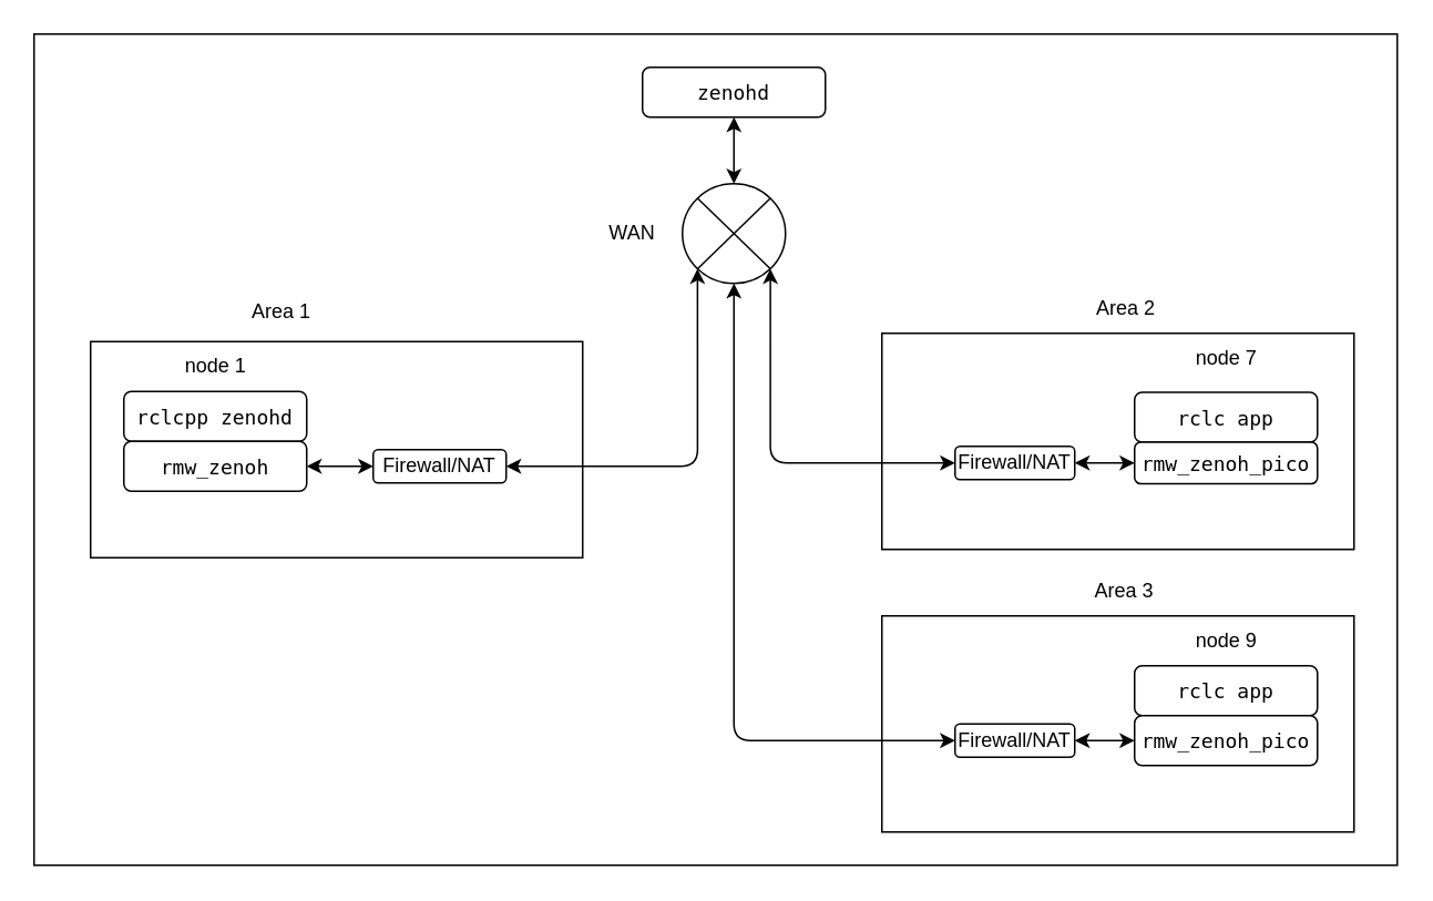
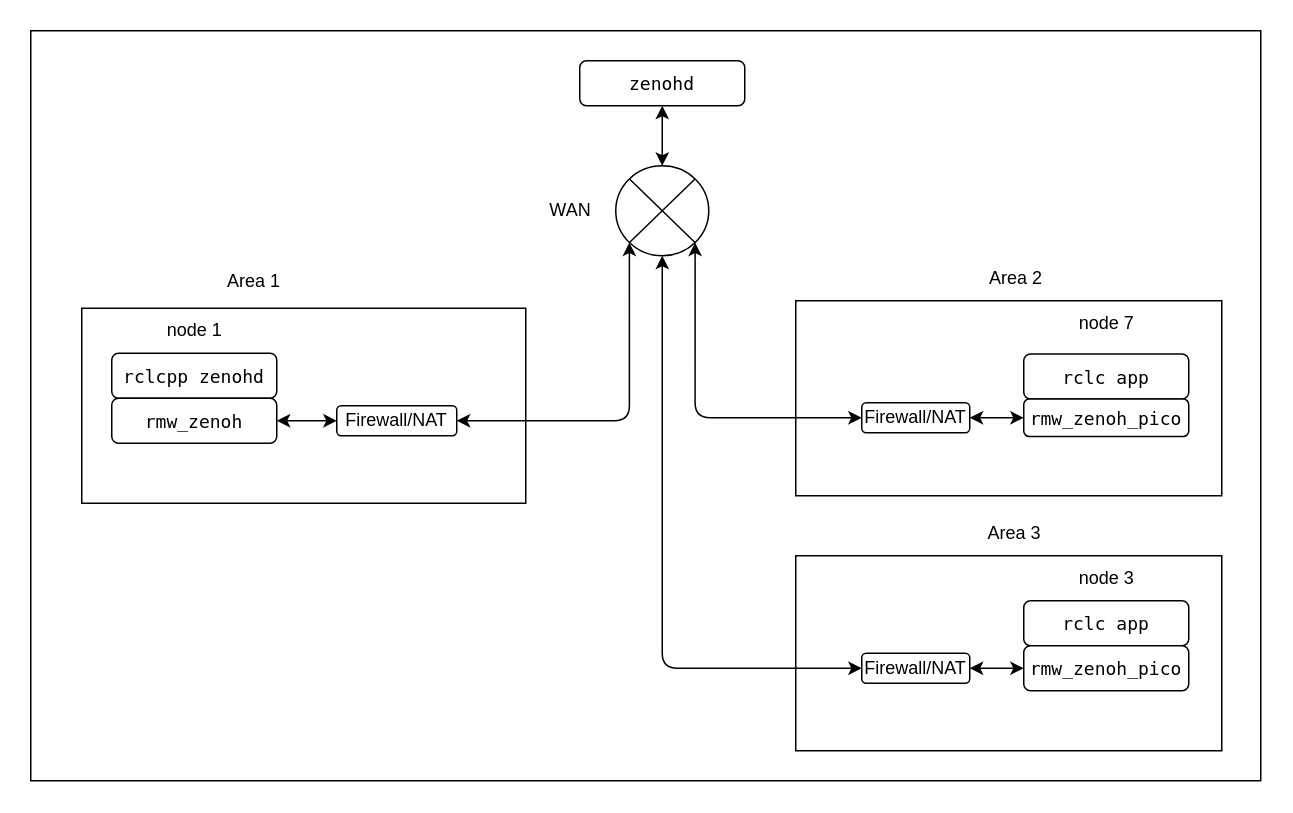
  <mxCell id="0" />
  <mxCell id="1" parent="0" />
  <mxCell id="2" value="" style="rounded=0;whiteSpace=wrap;html=1;" parent="1" vertex="1"><mxGeometry width="820" height="500" as="geometry" x="20" y="20" /></mxCell>
  <mxCell id="3" value="" style="rounded=0;whiteSpace=wrap;html=1;" parent="1" vertex="1"><mxGeometry x="530" y="370" width="284" height="130" as="geometry" /></mxCell>
  <mxCell id="4" value="" style="rounded=0;whiteSpace=wrap;html=1;" parent="1" vertex="1"><mxGeometry x="530" y="200" width="284" height="130" as="geometry" /></mxCell>
  <mxCell id="5" value="" style="rounded=0;whiteSpace=wrap;html=1;" parent="1" vertex="1"><mxGeometry x="54" y="205" width="296" height="130" as="geometry" /></mxCell>
  <mxCell id="6" value="&lt;div style=&quot;background-color: rgb(255, 255, 255); font-family: &amp;quot;Droid Sans Mono&amp;quot;, &amp;quot;monospace&amp;quot;, monospace; line-height: 16px; white-space: pre;&quot;&gt;&lt;span&gt;&lt;font style=&quot;color: rgb(0, 0, 0);&quot;&gt;rclcpp zenohd&lt;/font&gt;&lt;/span&gt;&lt;/div&gt;" style="rounded=1;whiteSpace=wrap;html=1;" parent="1" vertex="1"><mxGeometry x="74" y="235" width="110" height="30" as="geometry" /></mxCell>
  <mxCell id="7" style="edgeStyle=none;html=1;exitX=1;exitY=0.5;exitDx=0;exitDy=0;entryX=0;entryY=0.5;entryDx=0;entryDy=0;startArrow=classic;startFill=1;" parent="1" source="8" target="20" edge="1"><mxGeometry relative="1" as="geometry" /></mxCell>
  <mxCell id="8" value="&lt;div style=&quot;background-color: rgb(255, 255, 255); font-family: &amp;quot;Droid Sans Mono&amp;quot;, &amp;quot;monospace&amp;quot;, monospace; line-height: 16px; white-space: pre;&quot;&gt;&lt;font color=&quot;#000000&quot;&gt;rmw_zenoh&lt;/font&gt;&lt;/div&gt;" style="rounded=1;whiteSpace=wrap;html=1;" parent="1" vertex="1"><mxGeometry x="74" y="265" width="110" height="30" as="geometry" /></mxCell>
  <mxCell id="9" value="&lt;div style=&quot;background-color: rgb(255, 255, 255); font-family: &amp;quot;Droid Sans Mono&amp;quot;, &amp;quot;monospace&amp;quot;, monospace; line-height: 16px; white-space: pre;&quot;&gt;&lt;font color=&quot;#000000&quot;&gt;zenohd&lt;/font&gt;&lt;/div&gt;" style="rounded=1;whiteSpace=wrap;html=1;" parent="1" vertex="1"><mxGeometry x="386" y="40" width="110" height="30" as="geometry" /></mxCell>
  <mxCell id="10" value="&lt;div style=&quot;background-color: rgb(255, 255, 255); font-family: &amp;quot;Droid Sans Mono&amp;quot;, &amp;quot;monospace&amp;quot;, monospace; line-height: 16px; white-space: pre;&quot;&gt;&lt;span&gt;&lt;font style=&quot;color: rgb(0, 0, 0);&quot;&gt;rclc app&lt;/font&gt;&lt;/span&gt;&lt;/div&gt;" style="rounded=1;whiteSpace=wrap;html=1;" parent="1" vertex="1"><mxGeometry x="682" y="235.5" width="110" height="30" as="geometry" /></mxCell>
  <mxCell id="11" value="&lt;div style=&quot;background-color: rgb(255, 255, 255); font-family: &amp;quot;Droid Sans Mono&amp;quot;, &amp;quot;monospace&amp;quot;, monospace; line-height: 16px; white-space: pre;&quot;&gt;&lt;font color=&quot;#000000&quot;&gt;rmw_zenoh_pico&lt;/font&gt;&lt;/div&gt;" style="rounded=1;whiteSpace=wrap;html=1;" parent="1" vertex="1"><mxGeometry x="682" y="265.5" width="110" height="25" as="geometry" /></mxCell>
  <mxCell id="12" value="node 1" style="text;html=1;align=center;verticalAlign=middle;resizable=0;points=[];autosize=1;strokeColor=none;fillColor=none;" parent="1" vertex="1"><mxGeometry x="99" y="205" width="60" height="30" as="geometry" /></mxCell>
  <mxCell id="13" value="node 7" style="text;html=1;align=center;verticalAlign=middle;resizable=0;points=[];autosize=1;strokeColor=none;fillColor=none;" parent="1" vertex="1"><mxGeometry x="707" y="200" width="60" height="30" as="geometry" /></mxCell>
  <mxCell id="14" value="&lt;div style=&quot;background-color: rgb(255, 255, 255); font-family: &amp;quot;Droid Sans Mono&amp;quot;, &amp;quot;monospace&amp;quot;, monospace; line-height: 16px; white-space: pre;&quot;&gt;&lt;span&gt;&lt;font style=&quot;color: rgb(0, 0, 0);&quot;&gt;rclc app&lt;/font&gt;&lt;/span&gt;&lt;/div&gt;" style="rounded=1;whiteSpace=wrap;html=1;" parent="1" vertex="1"><mxGeometry x="682" y="400" width="110" height="30" as="geometry" /></mxCell>
  <mxCell id="15" value="&lt;div style=&quot;background-color: rgb(255, 255, 255); font-family: &amp;quot;Droid Sans Mono&amp;quot;, &amp;quot;monospace&amp;quot;, monospace; line-height: 16px; white-space: pre;&quot;&gt;&lt;font color=&quot;#000000&quot;&gt;rmw_zenoh_pico&lt;/font&gt;&lt;/div&gt;" style="rounded=1;whiteSpace=wrap;html=1;" parent="1" vertex="1"><mxGeometry x="682" y="430" width="110" height="30" as="geometry" /></mxCell>
- <mxCell id="16" value="node 9" style="text;html=1;align=center;verticalAlign=middle;resizable=0;points=[];autosize=1;strokeColor=none;fillColor=none;" parent="1" vertex="1"><mxGeometry x="707" y="370" width="60" height="30" as="geometry" /></mxCell>
+ <mxCell id="16" value="node 3" style="text;html=1;align=center;verticalAlign=middle;resizable=0;points=[];autosize=1;strokeColor=none;fillColor=none;" parent="1" vertex="1"><mxGeometry x="707" y="370" width="60" height="30" as="geometry" /></mxCell>
  <mxCell id="17" style="edgeStyle=none;html=1;exitX=0.5;exitY=0;exitDx=0;exitDy=0;entryX=0.5;entryY=1;entryDx=0;entryDy=0;startArrow=classic;startFill=1;" parent="1" source="18" target="9" edge="1"><mxGeometry relative="1" as="geometry" /></mxCell>
  <mxCell id="18" value="" style="shape=sumEllipse;perimeter=ellipsePerimeter;whiteSpace=wrap;html=1;backgroundOutline=1;" parent="1" vertex="1"><mxGeometry x="410" y="110" width="62" height="60" as="geometry" /></mxCell>
  <mxCell id="19" style="edgeStyle=orthogonalEdgeStyle;html=1;exitX=1;exitY=0.5;exitDx=0;exitDy=0;entryX=0;entryY=1;entryDx=0;entryDy=0;startArrow=classic;startFill=1;" parent="1" source="20" target="18" edge="1"><mxGeometry relative="1" as="geometry"><mxPoint x="364" y="278" as="sourcePoint" /></mxGeometry></mxCell>
  <mxCell id="20" value="Firewall/NAT" style="rounded=1;whiteSpace=wrap;html=1;" parent="1" vertex="1"><mxGeometry x="224" y="270" width="80" height="20" as="geometry" /></mxCell>
  <mxCell id="21" style="edgeStyle=none;html=1;exitX=1;exitY=0.5;exitDx=0;exitDy=0;startArrow=classic;startFill=1;" parent="1" source="23" target="11" edge="1"><mxGeometry relative="1" as="geometry" /></mxCell>
  <mxCell id="22" style="edgeStyle=orthogonalEdgeStyle;html=1;exitX=0;exitY=0.5;exitDx=0;exitDy=0;entryX=1;entryY=1;entryDx=0;entryDy=0;startArrow=classic;startFill=1;" parent="1" source="23" target="18" edge="1"><mxGeometry relative="1" as="geometry" /></mxCell>
  <mxCell id="23" value="Firewall/NAT" style="rounded=1;whiteSpace=wrap;html=1;" parent="1" vertex="1"><mxGeometry x="574" y="268" width="72" height="20" as="geometry" /></mxCell>
  <mxCell id="24" value="Area 1" style="text;html=1;align=center;verticalAlign=middle;whiteSpace=wrap;rounded=0;" parent="1" vertex="1"><mxGeometry x="139" y="172" width="60" height="30" as="geometry" /></mxCell>
  <mxCell id="25" style="edgeStyle=orthogonalEdgeStyle;html=1;exitX=0;exitY=0.5;exitDx=0;exitDy=0;startArrow=classic;startFill=1;" parent="1" source="27" target="18" edge="1"><mxGeometry relative="1" as="geometry" /></mxCell>
  <mxCell id="26" style="edgeStyle=none;html=1;exitX=1;exitY=0.5;exitDx=0;exitDy=0;entryX=0;entryY=0.5;entryDx=0;entryDy=0;startArrow=classic;startFill=1;" parent="1" source="27" target="15" edge="1"><mxGeometry relative="1" as="geometry" /></mxCell>
  <mxCell id="27" value="Firewall/NAT" style="rounded=1;whiteSpace=wrap;html=1;" parent="1" vertex="1"><mxGeometry x="574" y="435" width="72" height="20" as="geometry" /></mxCell>
  <mxCell id="28" value="Area 2" style="text;html=1;align=center;verticalAlign=middle;whiteSpace=wrap;rounded=0;" parent="1" vertex="1"><mxGeometry x="647" y="170" width="60" height="30" as="geometry" /></mxCell>
  <mxCell id="29" value="Area 3" style="text;html=1;align=center;verticalAlign=middle;whiteSpace=wrap;rounded=0;" parent="1" vertex="1"><mxGeometry x="646" y="340" width="60" height="30" as="geometry" /></mxCell>
  <mxCell id="30" value="WAN" style="text;html=1;align=center;verticalAlign=middle;whiteSpace=wrap;rounded=0;" parent="1" vertex="1"><mxGeometry x="350" y="125" width="60" height="30" as="geometry" /></mxCell>
